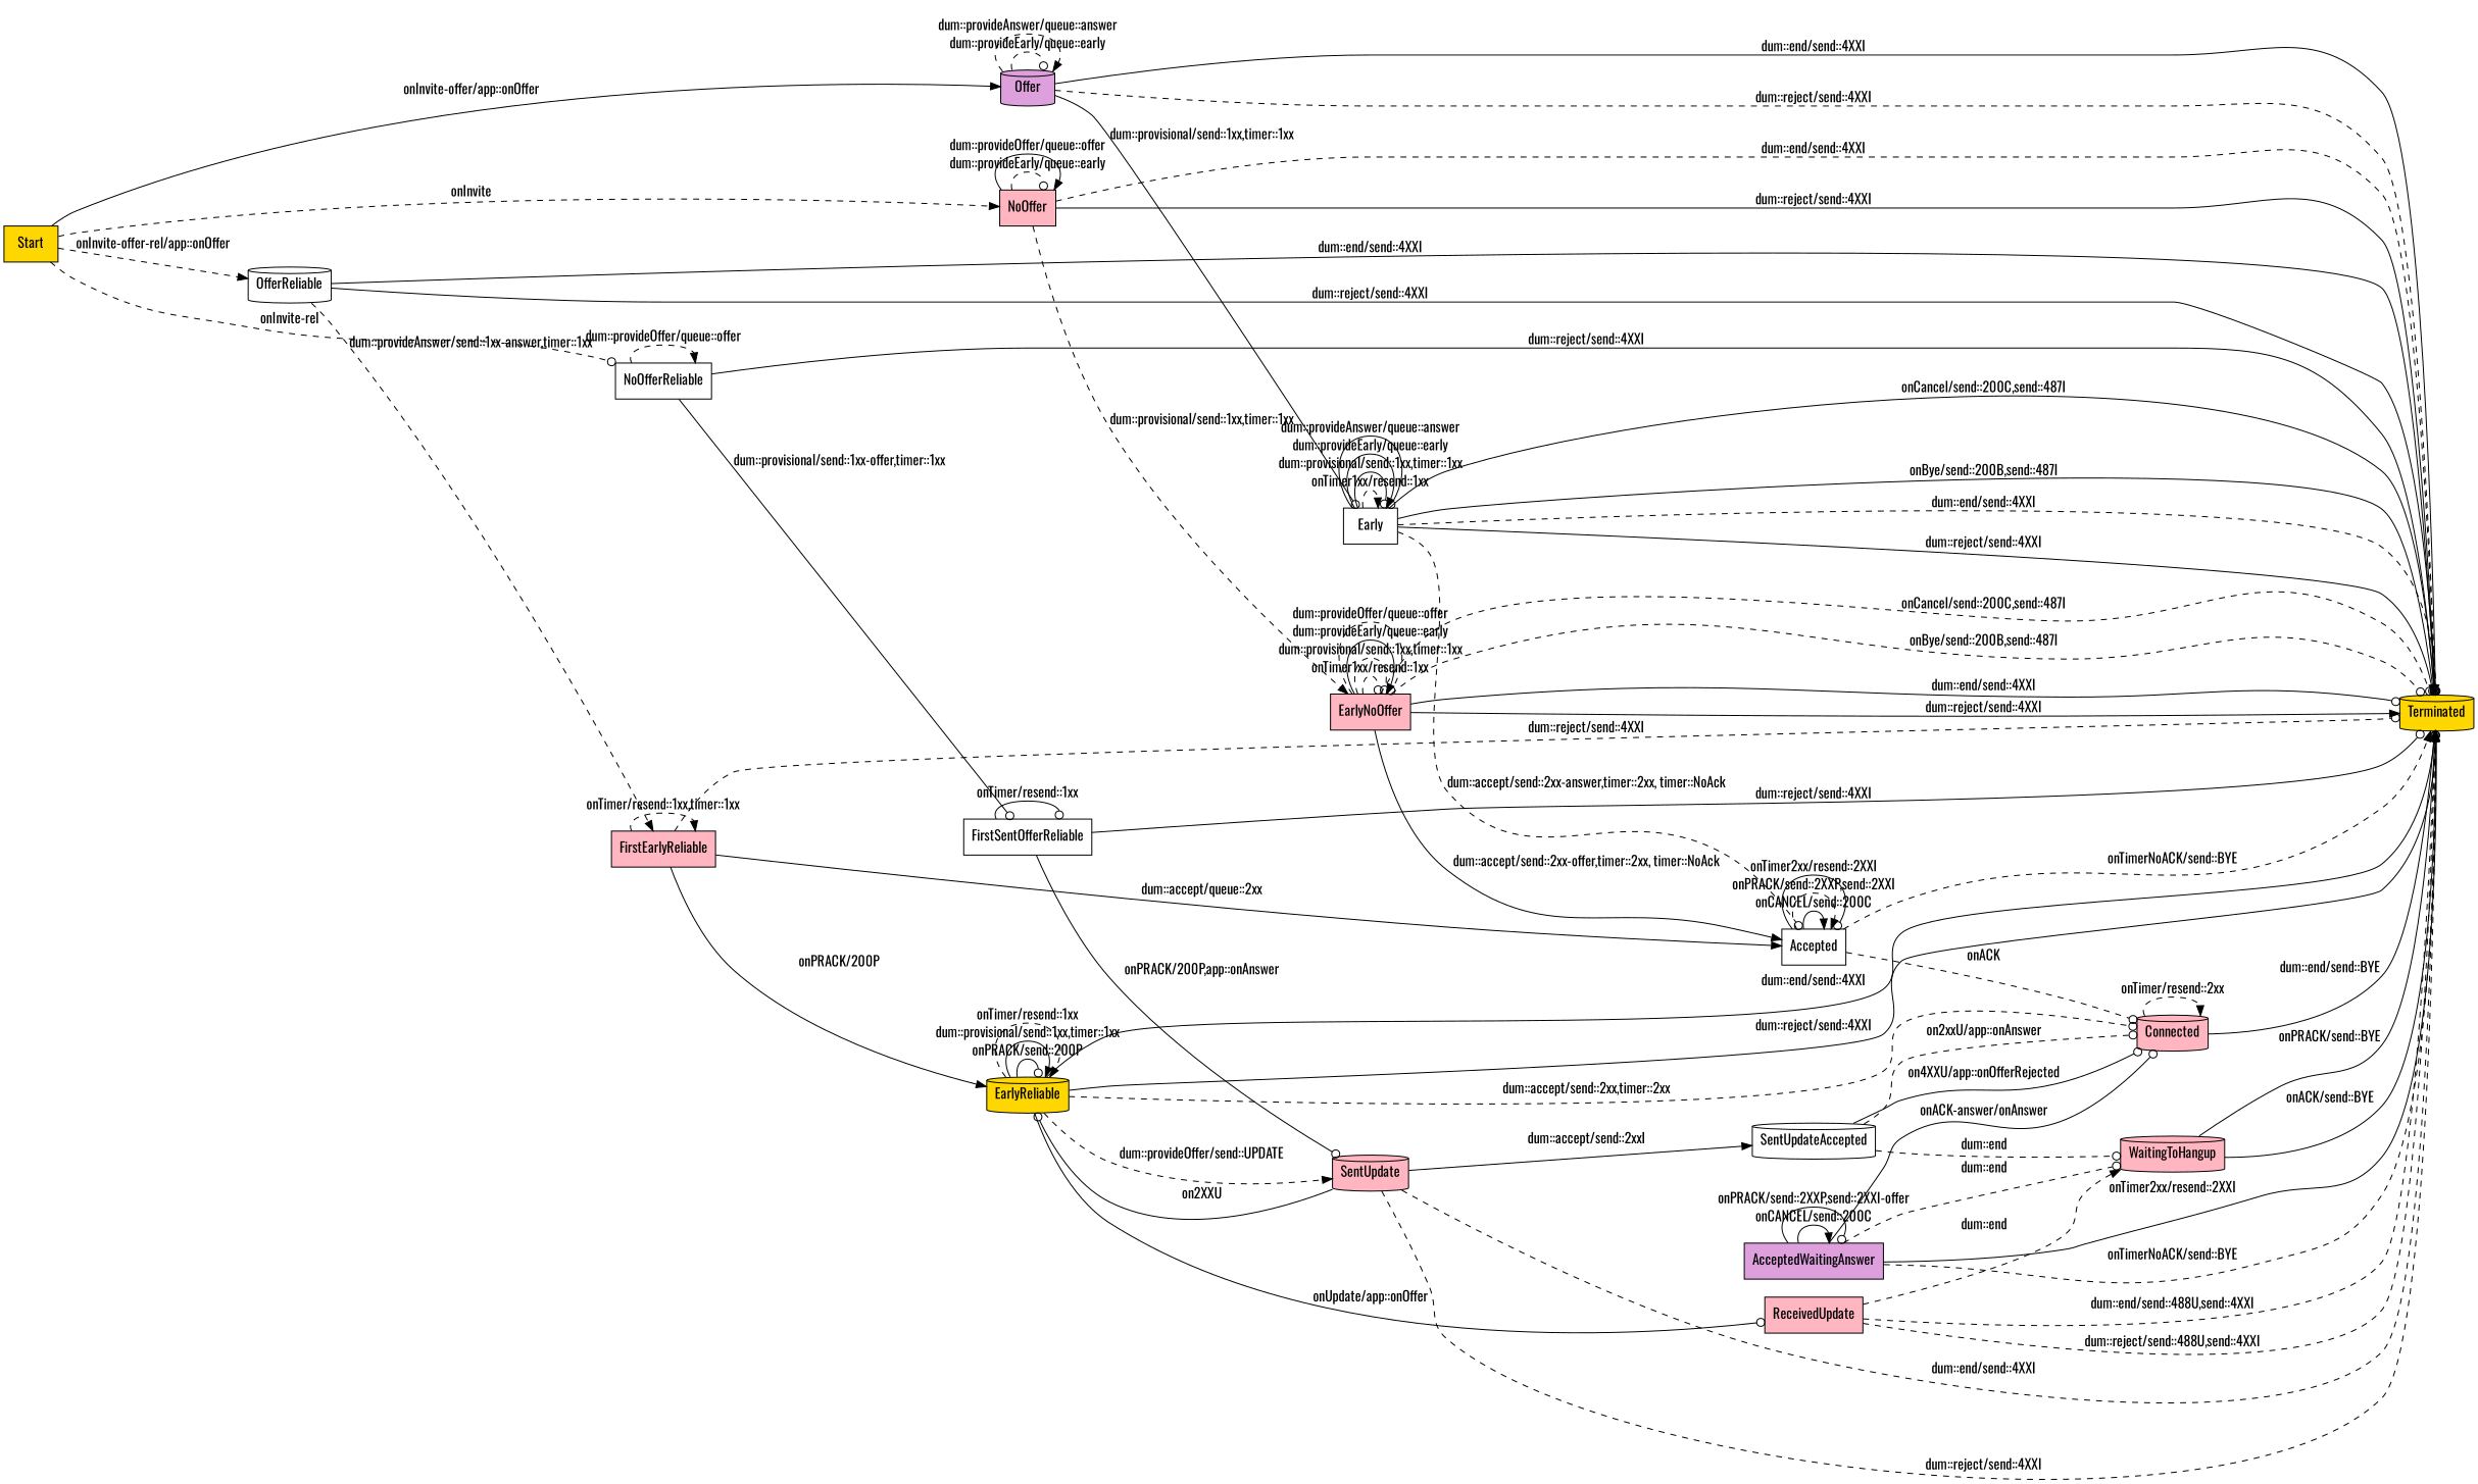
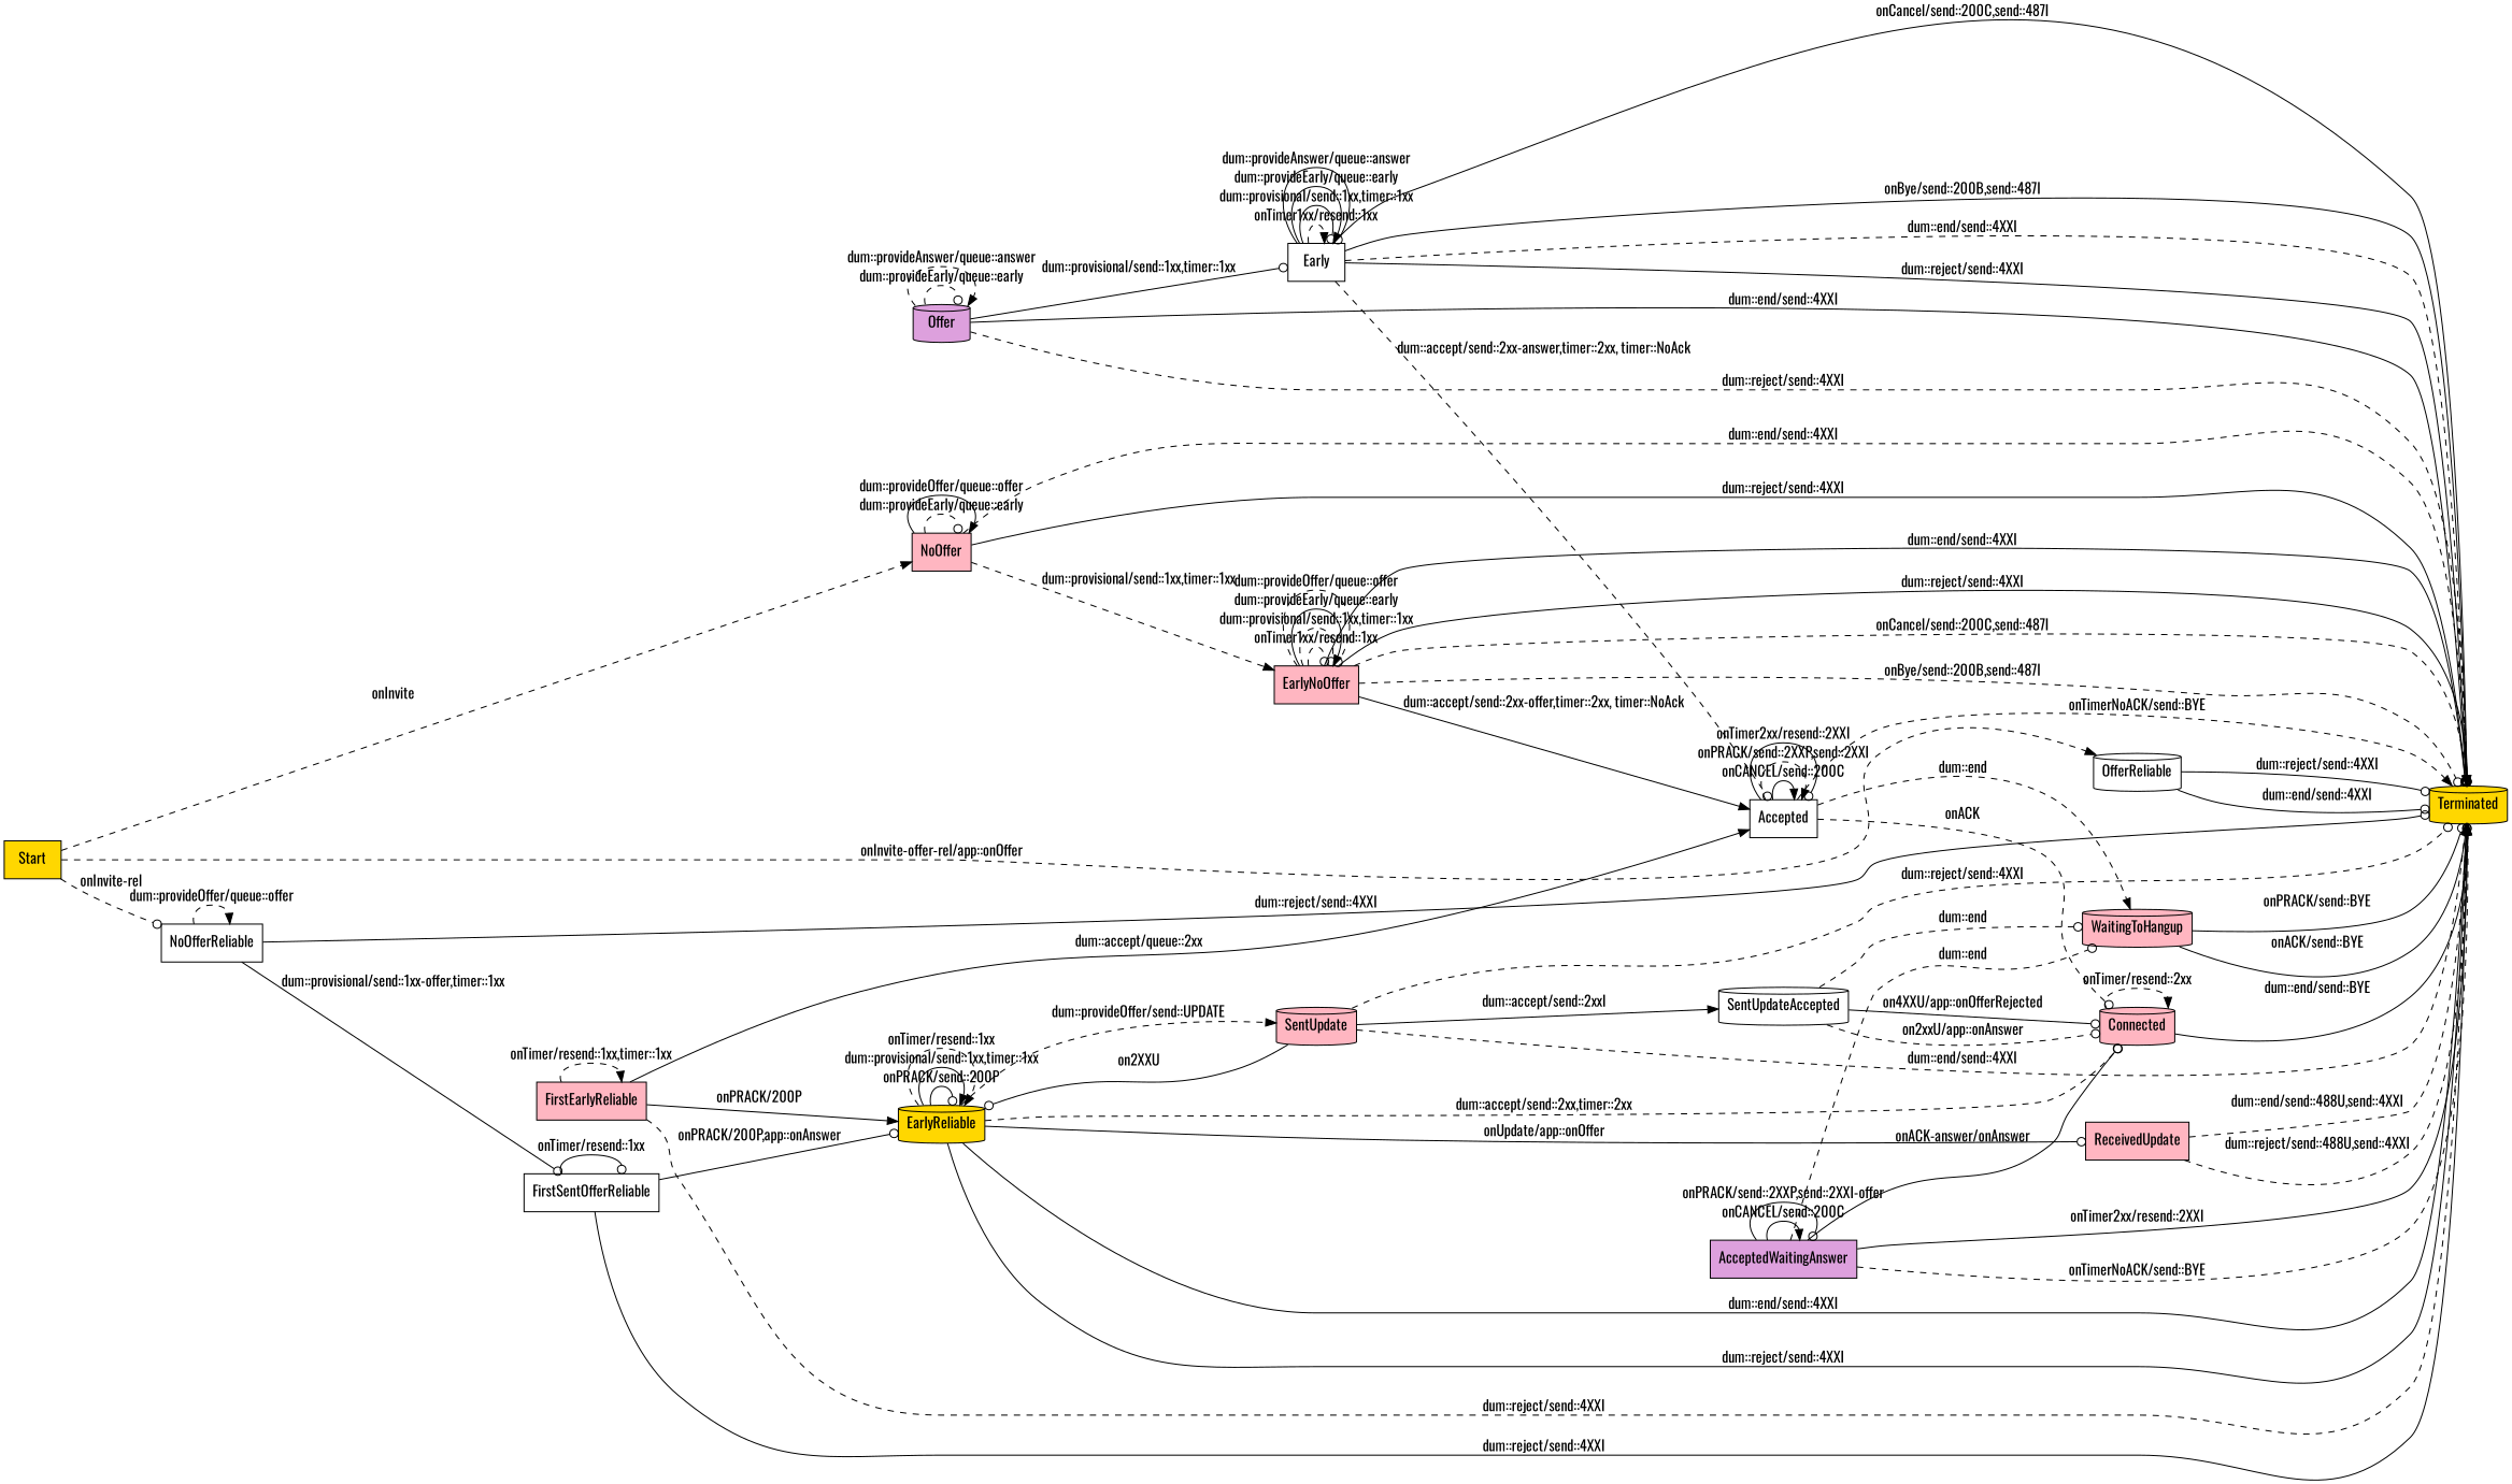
  digraph {
    fontname=Oswald
    rankdir=LR
    node [fillcolor=lightpink fontname=Oswald shape=box style=filled]
    edge [arrowhead=odot fontname=Oswald style=solid]
    Start [fillcolor=gold]
    Offer [fillcolor=plum shape=cylinder]
    NoOffer
    OfferReliable [fillcolor=white shape=cylinder]
    NoOfferReliable [fillcolor=white]
    Early [fillcolor=white]
    Terminated [fillcolor=gold shape=cylinder]
    EarlyNoOffer
    FirstEarlyReliable
    FirstSentOfferReliable [fillcolor=white]
    Accepted [fillcolor=white]
    EarlyReliable [fillcolor=gold shape=cylinder]
    Connected [shape=cylinder]
    WaitingToHangup [shape=cylinder]
    AcceptedWaitingAnswer [fillcolor=plum]
    ReceivedUpdate
    SentUpdate [shape=cylinder]
    SentUpdateAccepted [fillcolor=white shape=cylinder]
-   Start -> Offer [arrowhead=normal label="onInvite-offer/app::onOffer"]
    Start -> NoOffer [arrowhead=normal label=onInvite style=dashed]
    Start -> OfferReliable [arrowhead=normal label="onInvite-offer-rel/app::onOffer" style=dashed]
    Start -> NoOfferReliable [label="onInvite-rel" style=dashed]
    Offer -> Offer [label="dum::provideEarly/queue::early" style=dashed]
    Offer -> Offer [arrowhead=normal label="dum::provideAnswer/queue::answer" style=dashed]
    Offer -> Early [label="dum::provisional/send::1xx,timer::1xx"]
    Offer -> Terminated [arrowhead=normal label="dum::end/send::4XXI"]
    Offer -> Terminated [label="dum::reject/send::4XXI" style=dashed]
    NoOffer -> NoOffer [label="dum::provideEarly/queue::early" style=dashed]
    NoOffer -> NoOffer [arrowhead=normal label="dum::provideOffer/queue::offer"]
    NoOffer -> Terminated [label="dum::end/send::4XXI" style=dashed]
    NoOffer -> Terminated [label="dum::reject/send::4XXI"]
    NoOffer -> EarlyNoOffer [arrowhead=normal label="dum::provisional/send::1xx,timer::1xx" style=dashed]
    OfferReliable -> Terminated [label="dum::end/send::4XXI"]
    OfferReliable -> Terminated [label="dum::reject/send::4XXI"]
-   OfferReliable -> FirstEarlyReliable [arrowhead=normal label="dum::provideAnswer/send::1xx-answer,timer::1xx" style=dashed]
    NoOfferReliable -> NoOfferReliable [arrowhead=normal label="dum::provideOffer/queue::offer" style=dashed]
    NoOfferReliable -> Terminated [label="dum::reject/send::4XXI"]
    NoOfferReliable -> FirstSentOfferReliable [label="dum::provisional/send::1xx-offer,timer::1xx"]
    Early -> Early [arrowhead=normal label="onTimer1xx/resend::1xx" style=dashed]
    Early -> Early [label="dum::provisional/send::1xx,timer::1xx"]
    Early -> Early [arrowhead=normal label="dum::provideEarly/queue::early"]
    Early -> Early [label="dum::provideAnswer/queue::answer"]
    Early -> Terminated [label="onCancel/send::200C,send::487I"]
    Early -> Terminated [arrowhead=normal label="onBye/send::200B,send::487I"]
    Early -> Terminated [label="dum::end/send::4XXI" style=dashed]
    Early -> Terminated [label="dum::reject/send::4XXI"]
    Early -> Accepted [label="dum::accept/send::2xx-answer,timer::2xx, timer::NoAck" style=dashed]
    EarlyNoOffer -> Terminated [label="onCancel/send::200C,send::487I" style=dashed]
    EarlyNoOffer -> Terminated [label="onBye/send::200B,send::487I" style=dashed]
    EarlyNoOffer -> Terminated [label="dum::end/send::4XXI"]
    EarlyNoOffer -> Terminated [arrowhead=normal label="dum::reject/send::4XXI"]
    EarlyNoOffer -> EarlyNoOffer [label="onTimer1xx/resend::1xx" style=dashed]
    EarlyNoOffer -> EarlyNoOffer [label="dum::provisional/send::1xx,timer::1xx" style=dashed]
    EarlyNoOffer -> EarlyNoOffer [arrowhead=normal label="dum::provideEarly/queue::early"]
    EarlyNoOffer -> EarlyNoOffer [label="dum::provideOffer/queue::offer" style=dashed]
    EarlyNoOffer -> Accepted [arrowhead=normal label="dum::accept/send::2xx-offer,timer::2xx, timer::NoAck"]
    FirstEarlyReliable -> Terminated [label="dum::reject/send::4XXI" style=dashed]
    FirstEarlyReliable -> FirstEarlyReliable [arrowhead=normal label="onTimer/resend::1xx,timer::1xx" style=dashed]
    FirstEarlyReliable -> Accepted [arrowhead=normal label="dum::accept/queue::2xx"]
    FirstEarlyReliable -> EarlyReliable [arrowhead=normal label="onPRACK/200P"]
    FirstSentOfferReliable -> Terminated [label="dum::reject/send::4XXI"]
    FirstSentOfferReliable -> FirstSentOfferReliable [label="onTimer/resend::1xx"]
-   FirstSentOfferReliable -> SentUpdate [label="onPRACK/200P,app::onAnswer"]
+   FirstSentOfferReliable -> EarlyReliable [label="onPRACK/200P,app::onAnswer"]
    Accepted -> Terminated [arrowhead=normal label="onTimerNoACK/send::BYE" style=dashed]
    Accepted -> Accepted [arrowhead=normal label="onCANCEL/send::200C"]
    Accepted -> Accepted [arrowhead=normal label="onPRACK/send::2XXP,send::2XXI" style=dashed]
    Accepted -> Accepted [label="onTimer2xx/resend::2XXI"]
    Accepted -> Connected [label=onACK style=dashed]
-   ReceivedUpdate -> WaitingToHangup [arrowhead=normal label="dum::end" style=dashed]
+   Accepted -> WaitingToHangup [arrowhead=normal label="dum::end" style=dashed]
    EarlyReliable -> Terminated [arrowhead=normal label="dum::end/send::4XXI"]
    EarlyReliable -> Terminated [arrowhead=normal label="dum::reject/send::4XXI"]
    EarlyReliable -> EarlyReliable [label="onPRACK/send::200P"]
    EarlyReliable -> EarlyReliable [arrowhead=normal label="dum::provisional/send::1xx,timer::1xx"]
    EarlyReliable -> EarlyReliable [arrowhead=normal label="onTimer/resend::1xx" style=dashed]
    EarlyReliable -> Connected [label="dum::accept/send::2xx,timer::2xx" style=dashed]
    EarlyReliable -> ReceivedUpdate [label="onUpdate/app::onOffer"]
    EarlyReliable -> SentUpdate [arrowhead=normal label="dum::provideOffer/send::UPDATE" style=dashed]
    Connected -> Terminated [arrowhead=normal label="dum::end/send::BYE"]
    Connected -> Connected [arrowhead=normal label="onTimer/resend::2xx" style=dashed]
    WaitingToHangup -> Terminated [label="onPRACK/send::BYE"]
    WaitingToHangup -> Terminated [arrowhead=normal label="onACK/send::BYE"]
    AcceptedWaitingAnswer -> Terminated [arrowhead=normal label="onTimer2xx/resend::2XXI"]
    AcceptedWaitingAnswer -> Terminated [arrowhead=normal label="onTimerNoACK/send::BYE" style=dashed]
    AcceptedWaitingAnswer -> Connected [label="onACK-answer/onAnswer"]
    AcceptedWaitingAnswer -> WaitingToHangup [label="dum::end" style=dashed]
    AcceptedWaitingAnswer -> AcceptedWaitingAnswer [arrowhead=normal label="onCANCEL/send::200C"]
    AcceptedWaitingAnswer -> AcceptedWaitingAnswer [label="onPRACK/send::2XXP,send::2XXI-offer"]
    ReceivedUpdate -> Terminated [arrowhead=normal label="dum::end/send::488U,send::4XXI" style=dashed]
    ReceivedUpdate -> Terminated [arrowhead=normal label="dum::reject/send::488U,send::4XXI" style=dashed]
    SentUpdate -> Terminated [arrowhead=normal label="dum::end/send::4XXI" style=dashed]
    SentUpdate -> Terminated [label="dum::reject/send::4XXI" style=dashed]
    SentUpdate -> EarlyReliable [label=on2XXU]
    SentUpdate -> SentUpdateAccepted [arrowhead=normal label="dum::accept/send::2xxI"]
    SentUpdateAccepted -> Connected [label="on2xxU/app::onAnswer" style=dashed]
    SentUpdateAccepted -> Connected [label="on4XXU/app::onOfferRejected"]
    SentUpdateAccepted -> WaitingToHangup [label="dum::end" style=dashed]
  }
